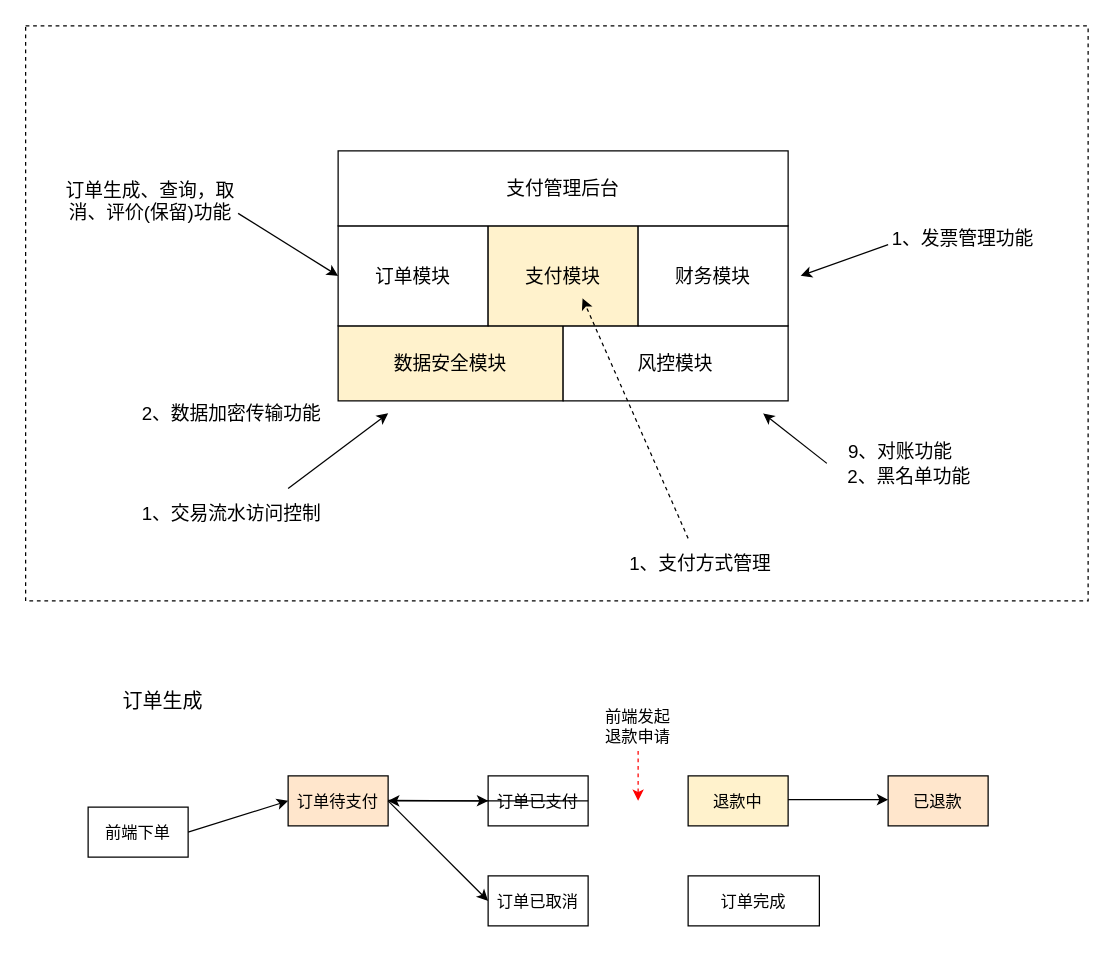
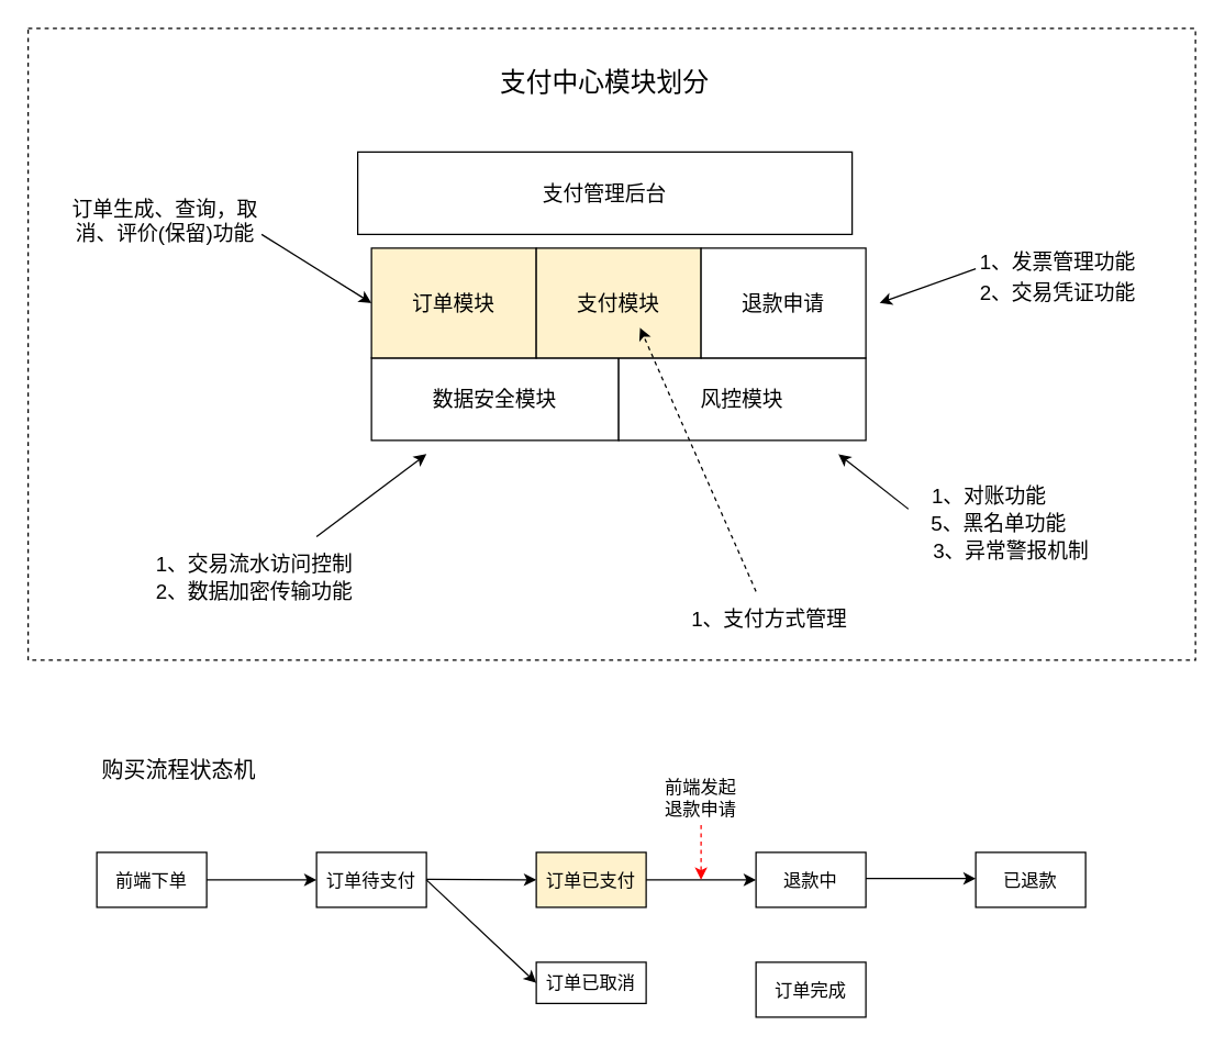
  <mxCell id="0" />
  <mxCell id="1" parent="0" />
  <mxCell id="2" value="" style="rounded=0;whiteSpace=wrap;html=1;fontSize=15;dashed=1;movable=0;resizable=0;rotatable=0;deletable=0;editable=0;connectable=0;" vertex="1" parent="1"><mxGeometry x="20" y="20" width="850" height="460" as="geometry" /></mxCell>
- <mxCell id="3" value="&lt;font style=&quot;font-size: 15px&quot;&gt;数据安全模块&lt;/font&gt;" style="rounded=0;whiteSpace=wrap;html=1;fillColor=#fff2cc;" parent="1" vertex="1"><mxGeometry x="270" y="260" width="180" height="60" as="geometry" /></mxCell>
+ <mxCell id="3" value="&lt;font style=&quot;font-size: 15px&quot;&gt;数据安全模块&lt;/font&gt;" style="rounded=0;whiteSpace=wrap;html=1;" parent="1" vertex="1"><mxGeometry x="270" y="260" width="180" height="60" as="geometry" /></mxCell>
  <mxCell id="4" value="&lt;font style=&quot;font-size: 15px&quot;&gt;风控模块&lt;/font&gt;" style="rounded=0;whiteSpace=wrap;html=1;" parent="1" vertex="1"><mxGeometry x="450" y="260" width="180" height="60" as="geometry" /></mxCell>
- <mxCell id="5" value="&lt;font style=&quot;font-size: 15px&quot;&gt;订单模块&lt;/font&gt;" style="rounded=0;whiteSpace=wrap;html=1;" parent="1" vertex="1"><mxGeometry x="270" y="180" width="120" height="80" as="geometry" /></mxCell>
+ <mxCell id="5" value="&lt;font style=&quot;font-size: 15px&quot;&gt;订单模块&lt;/font&gt;" style="rounded=0;whiteSpace=wrap;html=1;fillColor=#fff2cc;" parent="1" vertex="1"><mxGeometry x="270" y="180" width="120" height="80" as="geometry" /></mxCell>
  <mxCell id="6" value="&lt;font style=&quot;font-size: 15px&quot;&gt;支付模块&lt;/font&gt;" style="rounded=0;whiteSpace=wrap;html=1;fillColor=#fff2cc;" parent="1" vertex="1"><mxGeometry x="390" y="180" width="120" height="80" as="geometry" /></mxCell>
- <mxCell id="7" value="财务模块" style="rounded=0;whiteSpace=wrap;html=1;fontSize=15;" parent="1" vertex="1"><mxGeometry x="510" y="180" width="120" height="80" as="geometry" /></mxCell>
- <mxCell id="9" value="支付管理后台" style="rounded=0;whiteSpace=wrap;html=1;strokeColor=#000000;fontSize=15;" parent="1" vertex="1"><mxGeometry x="270" y="120" width="360" height="60" as="geometry" /></mxCell>
- <mxCell id="10" value="2、数据加密传输功能" style="text;html=1;strokeColor=none;fillColor=none;align=center;verticalAlign=middle;whiteSpace=wrap;rounded=0;fontSize=15;" vertex="1" parent="1"><mxGeometry x="110" y="320" width="150" height="20" as="geometry" /></mxCell>
+ <mxCell id="7" value="退款申请" style="rounded=0;whiteSpace=wrap;html=1;fontSize=15;" parent="1" vertex="1"><mxGeometry x="510" y="180" width="120" height="80" as="geometry" /></mxCell>
+ <mxCell id="8" value="&lt;font style=&quot;font-size: 19px;&quot;&gt;支付中心模块划分&lt;/font&gt;" style="text;html=1;strokeColor=none;fillColor=none;align=center;verticalAlign=middle;whiteSpace=wrap;rounded=0;dashed=1;fontSize=19;" parent="1" vertex="1"><mxGeometry x="340" y="50" width="200" height="20" as="geometry" /></mxCell>
+ <mxCell id="9" value="支付管理后台" style="rounded=0;whiteSpace=wrap;html=1;strokeColor=#000000;fontSize=15;" parent="1" vertex="1"><mxGeometry x="260" y="110" width="360" height="60" as="geometry" /></mxCell>
+ <mxCell id="10" value="2、数据加密传输功能" style="text;html=1;strokeColor=none;fillColor=none;align=center;verticalAlign=middle;whiteSpace=wrap;rounded=0;fontSize=15;" vertex="1" parent="1"><mxGeometry x="110" y="420" width="150" height="20" as="geometry" /></mxCell>
  <mxCell id="11" value="1、发票管理功能" style="text;html=1;strokeColor=none;fillColor=none;align=center;verticalAlign=middle;whiteSpace=wrap;rounded=0;fontSize=15;" vertex="1" parent="1"><mxGeometry x="710" y="180" width="120" height="20" as="geometry" /></mxCell>
- <mxCell id="13" value="9、对账功能" style="text;html=1;strokeColor=none;fillColor=none;align=center;verticalAlign=middle;whiteSpace=wrap;rounded=0;fontSize=15;" vertex="1" parent="1"><mxGeometry x="670" y="350" width="100" height="20" as="geometry" /></mxCell>
- <mxCell id="14" value="2、黑名单功能" style="text;html=1;strokeColor=none;fillColor=none;align=center;verticalAlign=middle;whiteSpace=wrap;rounded=0;fontSize=15;" vertex="1" parent="1"><mxGeometry x="672" y="370" width="110" height="20" as="geometry" /></mxCell>
+ <mxCell id="12" value="2、交易凭证功能" style="text;html=1;strokeColor=none;fillColor=none;align=center;verticalAlign=middle;whiteSpace=wrap;rounded=0;fontSize=15;" vertex="1" parent="1"><mxGeometry x="710" y="202" width="120" height="20" as="geometry" /></mxCell>
+ <mxCell id="13" value="1、对账功能" style="text;html=1;strokeColor=none;fillColor=none;align=center;verticalAlign=middle;whiteSpace=wrap;rounded=0;fontSize=15;" vertex="1" parent="1"><mxGeometry x="670" y="350" width="100" height="20" as="geometry" /></mxCell>
+ <mxCell id="14" value="5、黑名单功能" style="text;html=1;strokeColor=none;fillColor=none;align=center;verticalAlign=middle;whiteSpace=wrap;rounded=0;fontSize=15;" vertex="1" parent="1"><mxGeometry x="672" y="370" width="110" height="20" as="geometry" /></mxCell>
  <mxCell id="15" value="" style="endArrow=classic;html=1;fontSize=15;" edge="1" parent="1"><mxGeometry width="50" height="50" relative="1" as="geometry"><mxPoint x="661" y="370" as="sourcePoint" /><mxPoint x="610" y="330" as="targetPoint" /></mxGeometry></mxCell>
  <mxCell id="16" value="" style="endArrow=classic;html=1;fontSize=15;" edge="1" parent="1"><mxGeometry width="50" height="50" relative="1" as="geometry"><mxPoint x="230" y="390" as="sourcePoint" /><mxPoint x="310" y="330" as="targetPoint" /></mxGeometry></mxCell>
  <mxCell id="17" value="" style="endArrow=classic;html=1;fontSize=15;exitX=0;exitY=0.75;exitDx=0;exitDy=0;" edge="1" parent="1" source="11"><mxGeometry width="50" height="50" relative="1" as="geometry"><mxPoint x="690" y="270" as="sourcePoint" /><mxPoint x="640" y="220" as="targetPoint" /></mxGeometry></mxCell>
  <mxCell id="18" value="订单生成、查询，取消、评价(保留)功能" style="text;html=1;strokeColor=none;fillColor=none;align=center;verticalAlign=middle;whiteSpace=wrap;rounded=0;fontSize=15;" vertex="1" parent="1"><mxGeometry x="50" y="150" width="140" height="20" as="geometry" /></mxCell>
  <mxCell id="19" value="" style="endArrow=classic;html=1;fontSize=15;entryX=0;entryY=0.5;entryDx=0;entryDy=0;" edge="1" parent="1" target="5"><mxGeometry width="50" height="50" relative="1" as="geometry"><mxPoint x="190" y="170" as="sourcePoint" /><mxPoint x="220" y="110" as="targetPoint" /></mxGeometry></mxCell>
  <mxCell id="20" value="1、支付方式管理" style="text;html=1;strokeColor=none;fillColor=none;align=center;verticalAlign=middle;whiteSpace=wrap;rounded=0;fontSize=15;" vertex="1" parent="1"><mxGeometry x="490" y="440" width="140" height="20" as="geometry" /></mxCell>
  <mxCell id="21" value="" style="endArrow=classic;html=1;fontSize=15;dashed=1;" edge="1" parent="1"><mxGeometry width="50" height="50" relative="1" as="geometry"><mxPoint x="550" y="430" as="sourcePoint" /><mxPoint x="465.556" y="238" as="targetPoint" /></mxGeometry></mxCell>
  <mxCell id="22" value="1、交易流水访问控制" style="text;html=1;strokeColor=none;fillColor=none;align=center;verticalAlign=middle;whiteSpace=wrap;rounded=0;fontSize=15;" vertex="1" parent="1"><mxGeometry x="110" y="400" width="150" height="20" as="geometry" /></mxCell>
- <mxCell id="24" value="前端下单" style="rounded=0;whiteSpace=wrap;html=1;fontSize=13;" vertex="1" parent="1"><mxGeometry x="70" y="645" width="80" height="40" as="geometry" /></mxCell>
- <mxCell id="25" value="订单生成" style="text;html=1;strokeColor=none;fillColor=none;align=center;verticalAlign=middle;whiteSpace=wrap;rounded=0;dashed=1;fontSize=16;fontStyle=0" vertex="1" parent="1"><mxGeometry x="70" y="550" width="120" height="20" as="geometry" /></mxCell>
+ <mxCell id="23" value="3、异常警报机制" style="text;html=1;strokeColor=none;fillColor=none;align=center;verticalAlign=middle;whiteSpace=wrap;rounded=0;fontSize=15;" vertex="1" parent="1"><mxGeometry x="672" y="390" width="128" height="20" as="geometry" /></mxCell>
+ <mxCell id="24" value="前端下单" style="rounded=0;whiteSpace=wrap;html=1;fontSize=13;" vertex="1" parent="1"><mxGeometry x="70" y="620" width="80" height="40" as="geometry" /></mxCell>
+ <mxCell id="25" value="购买流程状态机" style="text;html=1;strokeColor=none;fillColor=none;align=center;verticalAlign=middle;whiteSpace=wrap;rounded=0;dashed=1;fontSize=16;fontStyle=0" vertex="1" parent="1"><mxGeometry x="70" y="550" width="120" height="20" as="geometry" /></mxCell>
  <mxCell id="26" style="edgeStyle=orthogonalEdgeStyle;rounded=0;orthogonalLoop=1;jettySize=auto;html=1;exitX=0.5;exitY=1;exitDx=0;exitDy=0;dashed=1;fontSize=19;" edge="1" parent="1" source="25" target="25"><mxGeometry relative="1" as="geometry" /></mxCell>
- <mxCell id="27" value="订单待支付" style="rounded=0;whiteSpace=wrap;html=1;fontSize=13;fillColor=#ffe6cc;" vertex="1" parent="1"><mxGeometry x="230" y="620" width="80" height="40" as="geometry" /></mxCell>
- <mxCell id="28" value="订单已支付" style="rounded=0;whiteSpace=wrap;html=1;fontSize=13;" vertex="1" parent="1"><mxGeometry x="390" y="620" width="80" height="40" as="geometry" /></mxCell>
- <mxCell id="29" value="订单已取消" style="rounded=0;whiteSpace=wrap;html=1;fontSize=13;" vertex="1" parent="1"><mxGeometry x="390" y="700" width="80" height="40" as="geometry" /></mxCell>
- <mxCell id="30" value="退款中" style="rounded=0;whiteSpace=wrap;html=1;fontSize=13;fillColor=#fff2cc;" vertex="1" parent="1"><mxGeometry x="550" y="620" width="80" height="40" as="geometry" /></mxCell>
- <mxCell id="31" value="已退款" style="rounded=0;whiteSpace=wrap;html=1;fontSize=13;fillColor=#ffe6cc;" vertex="1" parent="1"><mxGeometry x="710" y="620" width="80" height="40" as="geometry" /></mxCell>
+ <mxCell id="27" value="订单待支付" style="rounded=0;whiteSpace=wrap;html=1;fontSize=13;" vertex="1" parent="1"><mxGeometry x="230" y="620" width="80" height="40" as="geometry" /></mxCell>
+ <mxCell id="28" value="订单已支付" style="rounded=0;whiteSpace=wrap;html=1;fontSize=13;fillColor=#fff2cc;" vertex="1" parent="1"><mxGeometry x="390" y="620" width="80" height="40" as="geometry" /></mxCell>
+ <mxCell id="29" value="订单已取消" style="rounded=0;whiteSpace=wrap;html=1;fontSize=13;" vertex="1" parent="1"><mxGeometry x="390" y="700" width="80" height="30" as="geometry" /></mxCell>
+ <mxCell id="30" value="退款中" style="rounded=0;whiteSpace=wrap;html=1;fontSize=13;" vertex="1" parent="1"><mxGeometry x="550" y="620" width="80" height="40" as="geometry" /></mxCell>
+ <mxCell id="31" value="已退款" style="rounded=0;whiteSpace=wrap;html=1;fontSize=13;" vertex="1" parent="1"><mxGeometry x="710" y="620" width="80" height="40" as="geometry" /></mxCell>
  <mxCell id="32" value="" style="endArrow=classic;html=1;fontSize=13;entryX=0;entryY=0.5;entryDx=0;entryDy=0;exitX=1;exitY=0.5;exitDx=0;exitDy=0;" edge="1" parent="1" source="24" target="27"><mxGeometry width="50" height="50" relative="1" as="geometry"><mxPoint x="150" y="670" as="sourcePoint" /><mxPoint x="200" y="620" as="targetPoint" /></mxGeometry></mxCell>
  <mxCell id="33" value="" style="endArrow=classic;html=1;fontSize=13;entryX=0;entryY=0.5;entryDx=0;entryDy=0;exitX=1;exitY=0.5;exitDx=0;exitDy=0;" edge="1" parent="1" target="28"><mxGeometry width="50" height="50" relative="1" as="geometry"><mxPoint x="310" y="639.5" as="sourcePoint" /><mxPoint x="390" y="639.5" as="targetPoint" /></mxGeometry></mxCell>
  <mxCell id="34" value="" style="endArrow=classic;html=1;fontSize=13;entryX=0;entryY=0.5;entryDx=0;entryDy=0;" edge="1" parent="1" target="29"><mxGeometry width="50" height="50" relative="1" as="geometry"><mxPoint x="310" y="640" as="sourcePoint" /><mxPoint x="390" y="607" as="targetPoint" /></mxGeometry></mxCell>
- <mxCell id="35" value="" style="endArrow=classic;html=1;fontSize=13;exitX=1;exitY=0.5;exitDx=0;exitDy=0;" edge="1" parent="1" source="28" target="27"><mxGeometry width="50" height="50" relative="1" as="geometry"><mxPoint x="490" y="670" as="sourcePoint" /><mxPoint x="540" y="620" as="targetPoint" /></mxGeometry></mxCell>
+ <mxCell id="35" value="" style="endArrow=classic;html=1;fontSize=13;entryX=0;entryY=0.5;entryDx=0;entryDy=0;exitX=1;exitY=0.5;exitDx=0;exitDy=0;" edge="1" parent="1" source="28" target="30"><mxGeometry width="50" height="50" relative="1" as="geometry"><mxPoint x="490" y="670" as="sourcePoint" /><mxPoint x="540" y="620" as="targetPoint" /></mxGeometry></mxCell>
  <mxCell id="36" value="" style="endArrow=classic;html=1;fontSize=13;entryX=0;entryY=0.5;entryDx=0;entryDy=0;exitX=1;exitY=0.5;exitDx=0;exitDy=0;" edge="1" parent="1"><mxGeometry width="50" height="50" relative="1" as="geometry"><mxPoint x="630" y="639" as="sourcePoint" /><mxPoint x="710" y="639" as="targetPoint" /></mxGeometry></mxCell>
- <mxCell id="37" value="订单完成" style="rounded=0;whiteSpace=wrap;html=1;fontSize=13;" vertex="1" parent="1"><mxGeometry x="550" y="700" width="105" height="40" as="geometry" /></mxCell>
+ <mxCell id="37" value="订单完成" style="rounded=0;whiteSpace=wrap;html=1;fontSize=13;" vertex="1" parent="1"><mxGeometry x="550" y="700" width="80" height="40" as="geometry" /></mxCell>
  <mxCell id="38" value="前端发起&lt;br&gt;退款申请" style="text;html=1;strokeColor=none;fillColor=none;align=center;verticalAlign=middle;whiteSpace=wrap;rounded=0;fontSize=13;" vertex="1" parent="1"><mxGeometry x="470" y="570" width="80" height="20" as="geometry" /></mxCell>
  <mxCell id="39" value="" style="endArrow=classic;html=1;fontSize=13;strokeColor=#FF0000;dashed=1;" edge="1" parent="1"><mxGeometry width="50" height="50" relative="1" as="geometry"><mxPoint x="510" y="600" as="sourcePoint" /><mxPoint x="510" y="640" as="targetPoint" /></mxGeometry></mxCell>
